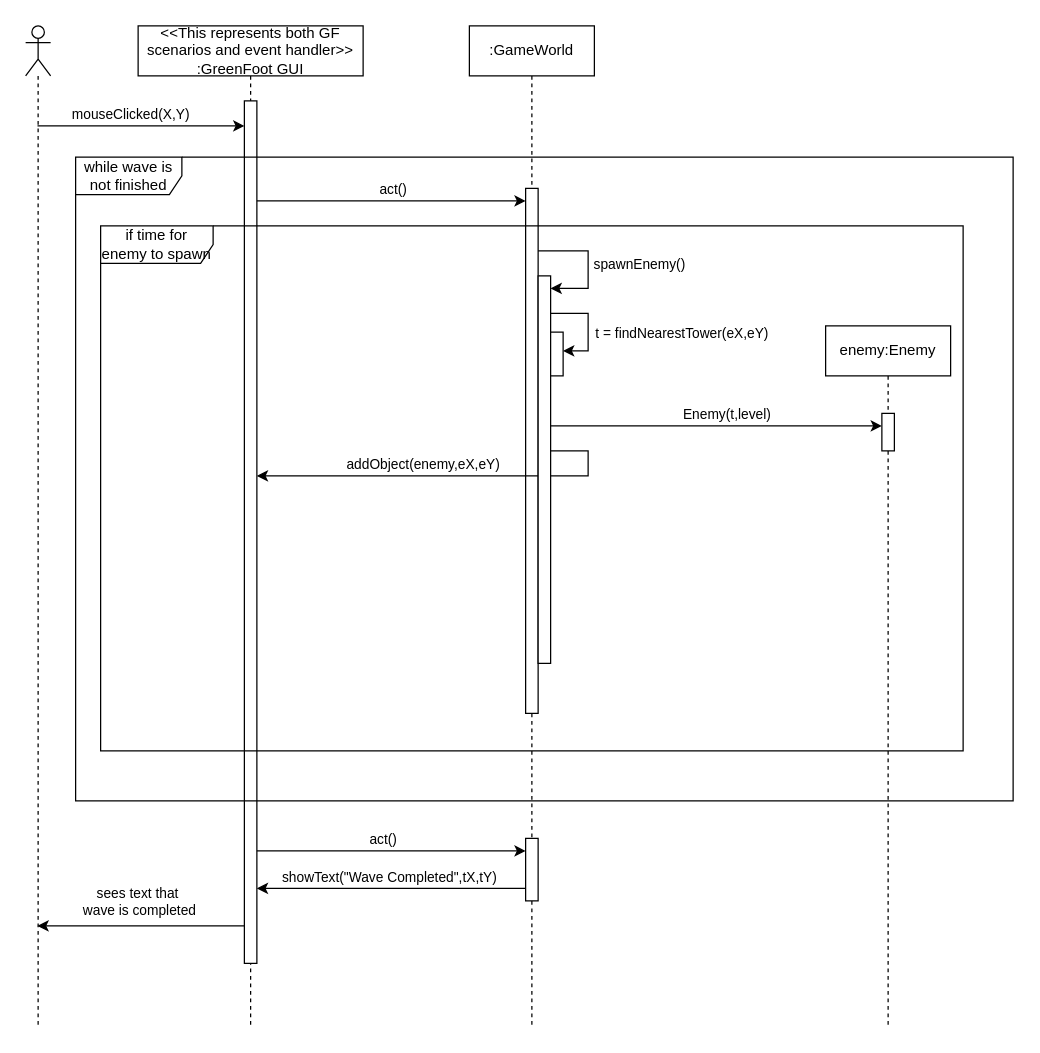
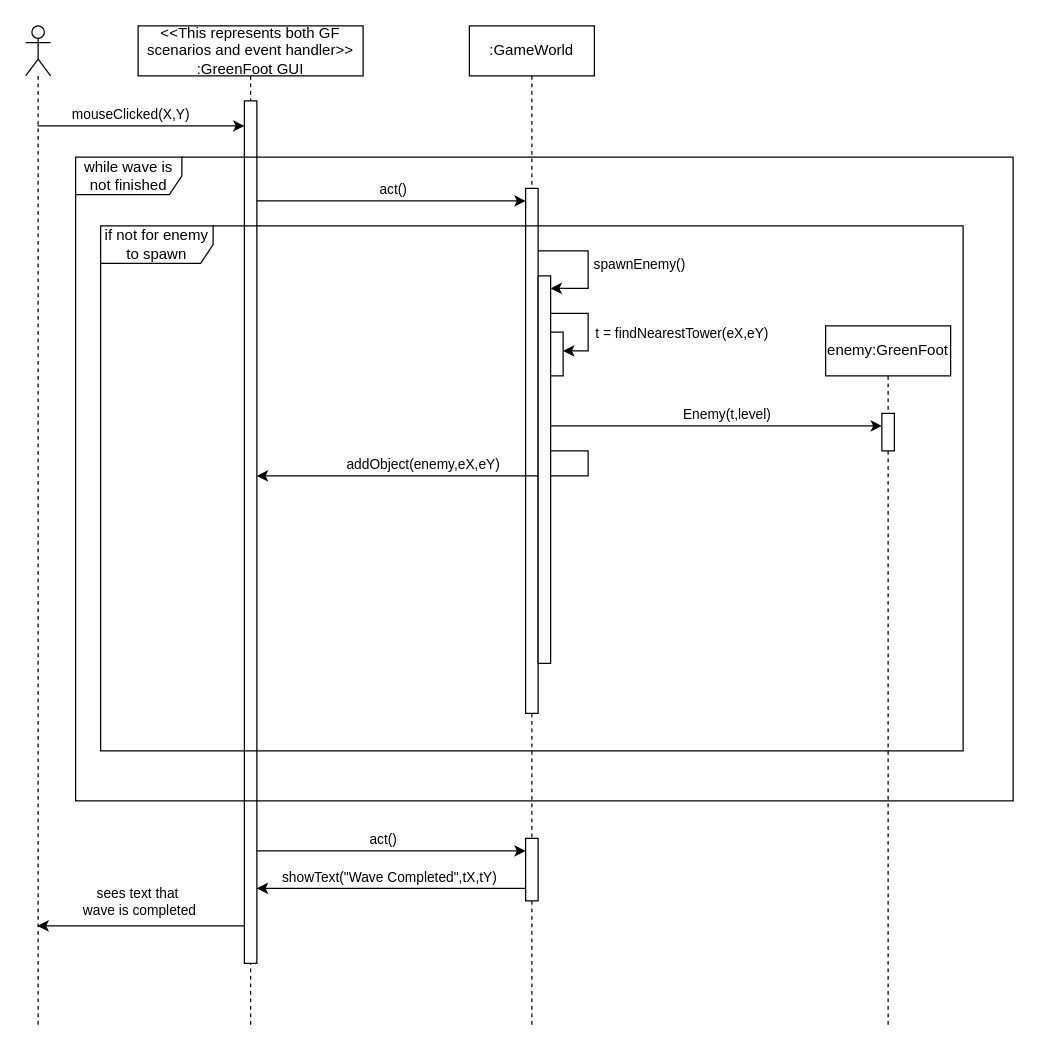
  <mxCell id="0" />
  <mxCell id="1" parent="0" />
  <mxCell id="2" style="edgeStyle=orthogonalEdgeStyle;rounded=0;orthogonalLoop=1;jettySize=auto;html=1;curved=0;" edge="1" parent="1" source="4" target="9"><mxGeometry relative="1" as="geometry"><Array as="points"><mxPoint x="70" y="100" /><mxPoint x="70" y="100" /></Array></mxGeometry></mxCell>
  <mxCell id="3" value="mouseClicked(X,Y)" style="edgeLabel;html=1;align=center;verticalAlign=middle;resizable=0;points=[];" vertex="1" connectable="0" parent="2"><mxGeometry x="-0.104" y="2" relative="1" as="geometry"><mxPoint y="-8" as="offset" /></mxGeometry></mxCell>
  <mxCell id="4" value="" style="shape=umlLifeline;perimeter=lifelinePerimeter;whiteSpace=wrap;html=1;container=1;dropTarget=0;collapsible=0;recursiveResize=0;outlineConnect=0;portConstraint=eastwest;newEdgeStyle={&quot;curved&quot;:0,&quot;rounded&quot;:0};participant=umlActor;" vertex="1" parent="1"><mxGeometry x="20" y="20" width="20" height="800" as="geometry" /></mxCell>
  <mxCell id="5" value=":GameWorld" style="shape=umlLifeline;perimeter=lifelinePerimeter;whiteSpace=wrap;html=1;container=1;dropTarget=0;collapsible=0;recursiveResize=0;outlineConnect=0;portConstraint=eastwest;newEdgeStyle={&quot;curved&quot;:0,&quot;rounded&quot;:0};" vertex="1" parent="1"><mxGeometry x="375" y="20" width="100" height="800" as="geometry" /></mxCell>
  <mxCell id="6" value="" style="html=1;points=[[0,0,0,0,5],[0,1,0,0,-5],[1,0,0,0,5],[1,1,0,0,-5]];perimeter=orthogonalPerimeter;outlineConnect=0;targetShapes=umlLifeline;portConstraint=eastwest;newEdgeStyle={&quot;curved&quot;:0,&quot;rounded&quot;:0};" vertex="1" parent="5"><mxGeometry x="45" y="130" width="10" height="420" as="geometry" /></mxCell>
  <mxCell id="7" value="" style="html=1;points=[[0,0,0,0,5],[0,1,0,0,-5],[1,0,0,0,5],[1,1,0,0,-5]];perimeter=orthogonalPerimeter;outlineConnect=0;targetShapes=umlLifeline;portConstraint=eastwest;newEdgeStyle={&quot;curved&quot;:0,&quot;rounded&quot;:0};" vertex="1" parent="5"><mxGeometry x="45" y="650" width="10" height="50" as="geometry" /></mxCell>
  <mxCell id="8" value="&amp;lt;&amp;lt;This represents both GF scenarios and event handler&amp;gt;&amp;gt;&lt;div&gt;:GreenFoot GUI&lt;/div&gt;" style="shape=umlLifeline;perimeter=lifelinePerimeter;whiteSpace=wrap;html=1;container=1;dropTarget=0;collapsible=0;recursiveResize=0;outlineConnect=0;portConstraint=eastwest;newEdgeStyle={&quot;curved&quot;:0,&quot;rounded&quot;:0};" vertex="1" parent="1"><mxGeometry x="110" y="20" width="180" height="800" as="geometry" /></mxCell>
  <mxCell id="9" value="" style="html=1;points=[[0,0,0,0,5],[0,1,0,0,-5],[1,0,0,0,5],[1,1,0,0,-5]];perimeter=orthogonalPerimeter;outlineConnect=0;targetShapes=umlLifeline;portConstraint=eastwest;newEdgeStyle={&quot;curved&quot;:0,&quot;rounded&quot;:0};" vertex="1" parent="8"><mxGeometry x="85" y="60" width="10" height="690" as="geometry" /></mxCell>
  <mxCell id="10" style="edgeStyle=orthogonalEdgeStyle;rounded=0;orthogonalLoop=1;jettySize=auto;html=1;curved=0;" edge="1" parent="1" source="9" target="6"><mxGeometry relative="1" as="geometry"><Array as="points"><mxPoint x="310" y="160" /><mxPoint x="310" y="160" /></Array></mxGeometry></mxCell>
  <mxCell id="11" value="act()" style="edgeLabel;html=1;align=center;verticalAlign=middle;resizable=0;points=[];" vertex="1" connectable="0" parent="10"><mxGeometry x="0.0" y="1" relative="1" as="geometry"><mxPoint y="-9" as="offset" /></mxGeometry></mxCell>
  <mxCell id="12" value="while wave is not finished" style="shape=umlFrame;whiteSpace=wrap;html=1;pointerEvents=0;width=85;height=30;" vertex="1" parent="1"><mxGeometry x="60" y="125" width="750" height="515" as="geometry" /></mxCell>
- <mxCell id="13" value="if time for enemy to spawn" style="shape=umlFrame;whiteSpace=wrap;html=1;pointerEvents=0;width=90;height=30;" vertex="1" parent="1"><mxGeometry x="80" y="180" width="690" height="420" as="geometry" /></mxCell>
+ <mxCell id="13" value="if not for enemy to spawn" style="shape=umlFrame;whiteSpace=wrap;html=1;pointerEvents=0;width=90;height=30;" vertex="1" parent="1"><mxGeometry x="80" y="180" width="690" height="420" as="geometry" /></mxCell>
  <mxCell id="14" style="edgeStyle=orthogonalEdgeStyle;rounded=0;orthogonalLoop=1;jettySize=auto;html=1;curved=0;" edge="1" parent="1" source="20" target="23"><mxGeometry relative="1" as="geometry"><Array as="points"><mxPoint x="470" y="250" /><mxPoint x="470" y="280" /></Array></mxGeometry></mxCell>
  <mxCell id="15" value="t = findNearestTower(eX,eY)" style="edgeLabel;html=1;align=center;verticalAlign=middle;resizable=0;points=[];" vertex="1" connectable="0" parent="14"><mxGeometry x="0.085" y="-2" relative="1" as="geometry"><mxPoint x="76" y="2" as="offset" /></mxGeometry></mxCell>
  <mxCell id="16" style="edgeStyle=orthogonalEdgeStyle;rounded=0;orthogonalLoop=1;jettySize=auto;html=1;curved=0;" edge="1" parent="1" source="20" target="25"><mxGeometry relative="1" as="geometry"><Array as="points"><mxPoint x="510" y="340" /><mxPoint x="510" y="340" /></Array></mxGeometry></mxCell>
  <mxCell id="17" value="Enemy(t,level)" style="edgeLabel;html=1;align=center;verticalAlign=middle;resizable=0;points=[];" vertex="1" connectable="0" parent="16"><mxGeometry x="-0.016" y="2" relative="1" as="geometry"><mxPoint x="10" y="-8" as="offset" /></mxGeometry></mxCell>
  <mxCell id="18" style="edgeStyle=orthogonalEdgeStyle;rounded=0;orthogonalLoop=1;jettySize=auto;html=1;curved=0;" edge="1" parent="1" source="20" target="9"><mxGeometry relative="1" as="geometry"><Array as="points"><mxPoint x="470" y="360" /><mxPoint x="470" y="380" /></Array></mxGeometry></mxCell>
  <mxCell id="19" value="addObject(enemy,eX,eY)" style="edgeLabel;html=1;align=center;verticalAlign=middle;resizable=0;points=[];" vertex="1" connectable="0" parent="18"><mxGeometry x="0.163" y="-1" relative="1" as="geometry"><mxPoint y="-9" as="offset" /></mxGeometry></mxCell>
  <mxCell id="20" value="" style="html=1;points=[[0,0,0,0,5],[0,1,0,0,-5],[1,0,0,0,5],[1,1,0,0,-5]];perimeter=orthogonalPerimeter;outlineConnect=0;targetShapes=umlLifeline;portConstraint=eastwest;newEdgeStyle={&quot;curved&quot;:0,&quot;rounded&quot;:0};" vertex="1" parent="1"><mxGeometry x="430" y="220" width="10" height="310" as="geometry" /></mxCell>
  <mxCell id="21" style="edgeStyle=orthogonalEdgeStyle;rounded=0;orthogonalLoop=1;jettySize=auto;html=1;curved=0;" edge="1" parent="1" source="6" target="20"><mxGeometry relative="1" as="geometry"><Array as="points"><mxPoint x="470" y="200" /><mxPoint x="470" y="230" /></Array></mxGeometry></mxCell>
  <mxCell id="22" value="spawnEnemy()" style="edgeLabel;html=1;align=center;verticalAlign=middle;resizable=0;points=[];" vertex="1" connectable="0" parent="21"><mxGeometry x="0.074" relative="1" as="geometry"><mxPoint x="40" y="-4" as="offset" /></mxGeometry></mxCell>
  <mxCell id="23" value="" style="html=1;points=[[0,0,0,0,5],[0,1,0,0,-5],[1,0,0,0,5],[1,1,0,0,-5]];perimeter=orthogonalPerimeter;outlineConnect=0;targetShapes=umlLifeline;portConstraint=eastwest;newEdgeStyle={&quot;curved&quot;:0,&quot;rounded&quot;:0};" vertex="1" parent="1"><mxGeometry x="440" y="265" width="10" height="35" as="geometry" /></mxCell>
- <mxCell id="24" value="enemy:Enemy" style="shape=umlLifeline;perimeter=lifelinePerimeter;whiteSpace=wrap;html=1;container=1;dropTarget=0;collapsible=0;recursiveResize=0;outlineConnect=0;portConstraint=eastwest;newEdgeStyle={&quot;curved&quot;:0,&quot;rounded&quot;:0};" vertex="1" parent="1"><mxGeometry x="660" y="260" width="100" height="560" as="geometry" /></mxCell>
+ <mxCell id="24" value="enemy:GreenFoot" style="shape=umlLifeline;perimeter=lifelinePerimeter;whiteSpace=wrap;html=1;container=1;dropTarget=0;collapsible=0;recursiveResize=0;outlineConnect=0;portConstraint=eastwest;newEdgeStyle={&quot;curved&quot;:0,&quot;rounded&quot;:0};" vertex="1" parent="1"><mxGeometry x="660" y="260" width="100" height="560" as="geometry" /></mxCell>
  <mxCell id="25" value="" style="html=1;points=[[0,0,0,0,5],[0,1,0,0,-5],[1,0,0,0,5],[1,1,0,0,-5]];perimeter=orthogonalPerimeter;outlineConnect=0;targetShapes=umlLifeline;portConstraint=eastwest;newEdgeStyle={&quot;curved&quot;:0,&quot;rounded&quot;:0};" vertex="1" parent="24"><mxGeometry x="45" y="70" width="10" height="30" as="geometry" /></mxCell>
  <mxCell id="26" style="edgeStyle=orthogonalEdgeStyle;rounded=0;orthogonalLoop=1;jettySize=auto;html=1;curved=0;" edge="1" parent="1" source="9" target="7"><mxGeometry relative="1" as="geometry"><Array as="points"><mxPoint x="260" y="680" /><mxPoint x="260" y="680" /></Array></mxGeometry></mxCell>
  <mxCell id="27" value="act()" style="edgeLabel;html=1;align=center;verticalAlign=middle;resizable=0;points=[];" vertex="1" connectable="0" parent="26"><mxGeometry x="-0.067" y="4" relative="1" as="geometry"><mxPoint y="-6" as="offset" /></mxGeometry></mxCell>
  <mxCell id="28" style="edgeStyle=orthogonalEdgeStyle;rounded=0;orthogonalLoop=1;jettySize=auto;html=1;curved=0;" edge="1" parent="1" source="7" target="9"><mxGeometry relative="1" as="geometry"><mxPoint x="350" y="730" as="targetPoint" /><Array as="points"><mxPoint x="370" y="710" /><mxPoint x="370" y="710" /></Array></mxGeometry></mxCell>
  <mxCell id="29" value="showText(&quot;Wave Completed&quot;,tX,tY)" style="edgeLabel;html=1;align=center;verticalAlign=middle;resizable=0;points=[];" vertex="1" connectable="0" parent="28"><mxGeometry x="0.753" y="4" relative="1" as="geometry"><mxPoint x="78" y="-14" as="offset" /></mxGeometry></mxCell>
  <mxCell id="30" style="edgeStyle=orthogonalEdgeStyle;rounded=0;orthogonalLoop=1;jettySize=auto;html=1;curved=0;" edge="1" parent="1" source="9" target="4"><mxGeometry relative="1" as="geometry"><Array as="points"><mxPoint x="110" y="740" /><mxPoint x="110" y="740" /></Array></mxGeometry></mxCell>
  <mxCell id="31" value="sees text that&amp;nbsp;&lt;div&gt;wave is completed&lt;/div&gt;" style="edgeLabel;html=1;align=center;verticalAlign=middle;resizable=0;points=[];" vertex="1" connectable="0" parent="30"><mxGeometry x="0.029" y="-1" relative="1" as="geometry"><mxPoint y="-19" as="offset" /></mxGeometry></mxCell>
